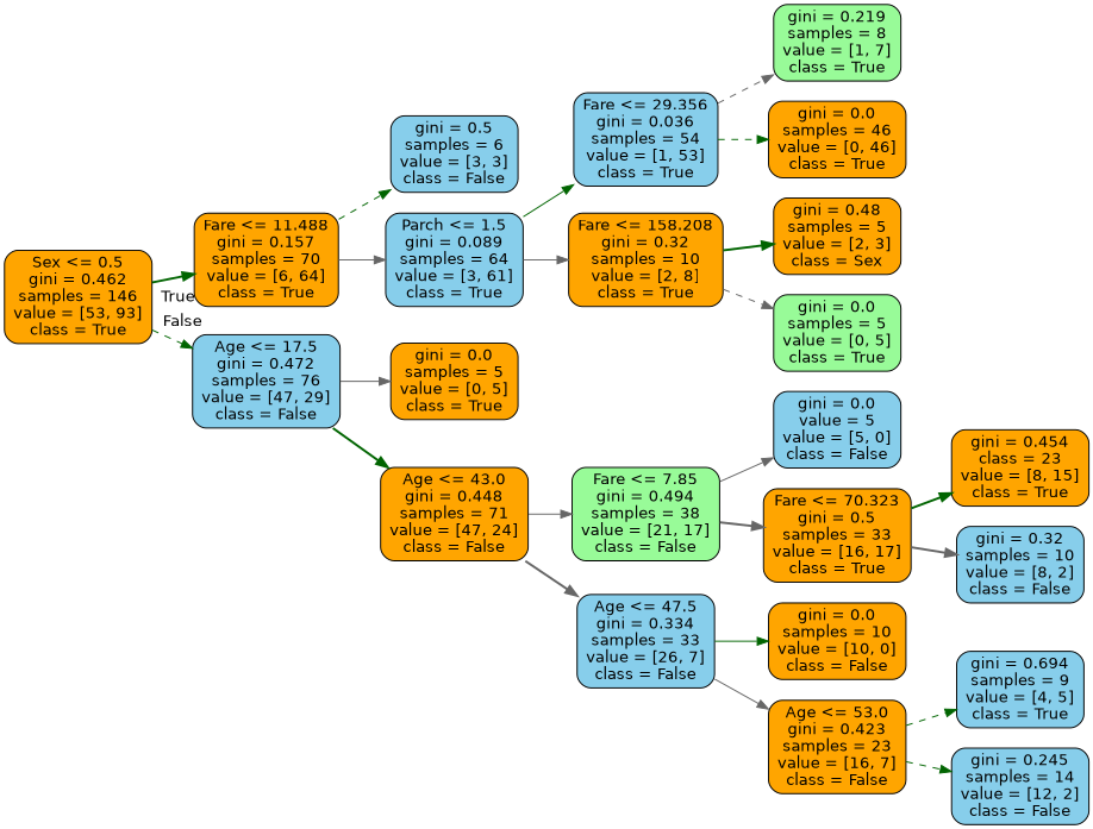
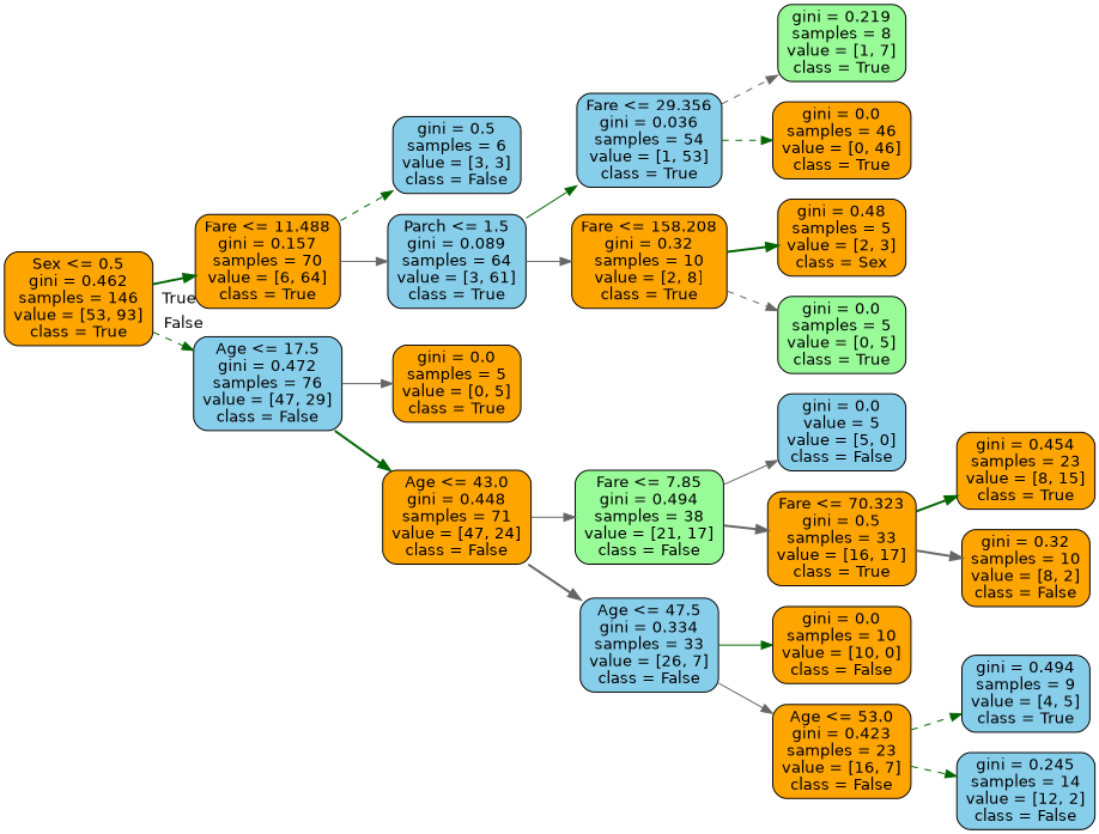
  digraph {
    rankdir=LR
    node [color=black fillcolor=orange fontname=helvetica shape=box style="filled, rounded"]
    edge [color=darkgreen fontname=helvetica style=solid]
    n1 [label="Sex <= 0.5\ngini = 0.462\nsamples = 146\nvalue = [53, 93]\nclass = True"]
    n2 [label="Fare <= 11.488\ngini = 0.157\nsamples = 70\nvalue = [6, 64]\nclass = True"]
    n3 [fillcolor=skyblue label="Age <= 17.5\ngini = 0.472\nsamples = 76\nvalue = [47, 29]\nclass = False"]
    n4 [fillcolor=skyblue label="gini = 0.5\nsamples = 6\nvalue = [3, 3]\nclass = False"]
    n5 [fillcolor=skyblue label="Parch <= 1.5\ngini = 0.089\nsamples = 64\nvalue = [3, 61]\nclass = True"]
    n6 [label="gini = 0.0\nsamples = 5\nvalue = [0, 5]\nclass = True"]
    n7 [label="Age <= 43.0\ngini = 0.448\nsamples = 71\nvalue = [47, 24]\nclass = False"]
    n8 [fillcolor=skyblue label="Fare <= 29.356\ngini = 0.036\nsamples = 54\nvalue = [1, 53]\nclass = True"]
    n9 [label="Fare <= 158.208\ngini = 0.32\nsamples = 10\nvalue = [2, 8]\nclass = True"]
    n10 [fillcolor=palegreen label="gini = 0.219\nsamples = 8\nvalue = [1, 7]\nclass = True"]
    n11 [label="gini = 0.0\nsamples = 46\nvalue = [0, 46]\nclass = True"]
    n12 [label="gini = 0.48\nsamples = 5\nvalue = [2, 3]\nclass = Sex"]
    n13 [fillcolor=palegreen label="gini = 0.0\nsamples = 5\nvalue = [0, 5]\nclass = True"]
    n14 [fillcolor=palegreen label="Fare <= 7.85\ngini = 0.494\nsamples = 38\nvalue = [21, 17]\nclass = False"]
    n15 [fillcolor=skyblue label="Age <= 47.5\ngini = 0.334\nsamples = 33\nvalue = [26, 7]\nclass = False"]
    n16 [fillcolor=skyblue label="gini = 0.0\nvalue = 5\nvalue = [5, 0]\nclass = False"]
    n17 [label="Fare <= 70.323\ngini = 0.5\nsamples = 33\nvalue = [16, 17]\nclass = True"]
    n18 [label="gini = 0.0\nsamples = 10\nvalue = [10, 0]\nclass = False"]
    n19 [label="Age <= 53.0\ngini = 0.423\nsamples = 23\nvalue = [16, 7]\nclass = False"]
-   n20 [label="gini = 0.454\nclass = 23\nvalue = [8, 15]\nclass = True"]
-   n21 [fillcolor=skyblue label="gini = 0.32\nsamples = 10\nvalue = [8, 2]\nclass = False"]
-   n22 [fillcolor=skyblue label="gini = 0.694\nsamples = 9\nvalue = [4, 5]\nclass = True"]
+   n20 [label="gini = 0.454\nsamples = 23\nvalue = [8, 15]\nclass = True"]
+   n21 [label="gini = 0.32\nsamples = 10\nvalue = [8, 2]\nclass = False"]
+   n22 [fillcolor=skyblue label="gini = 0.494\nsamples = 9\nvalue = [4, 5]\nclass = True"]
    n23 [fillcolor=skyblue label="gini = 0.245\nsamples = 14\nvalue = [12, 2]\nclass = False"]
    n1 -> n2 [headlabel=True labelangle=45 labeldistance=2.5 style=bold]
    n1 -> n3 [headlabel=False labelangle=-45 labeldistance=2.5 style=dashed]
    n2 -> n4 [style=dashed]
    n2 -> n5 [color=gray40]
    n3 -> n6 [color=gray40]
    n3 -> n7 [style=bold]
    n5 -> n8
    n5 -> n9 [color=gray40]
    n7 -> n14 [color=gray40]
    n7 -> n15 [color=gray40 style=bold]
    n8 -> n10 [color=gray40 style=dashed]
    n8 -> n11 [style=dashed]
    n9 -> n12 [style=bold]
    n9 -> n13 [color=gray40 style=dashed]
    n14 -> n16 [color=gray40]
    n14 -> n17 [color=gray40 style=bold]
    n15 -> n18
    n15 -> n19 [color=gray40]
    n17 -> n20 [style=bold]
    n17 -> n21 [color=gray40 style=bold]
    n19 -> n22 [style=dashed]
    n19 -> n23 [style=dashed]
  }
